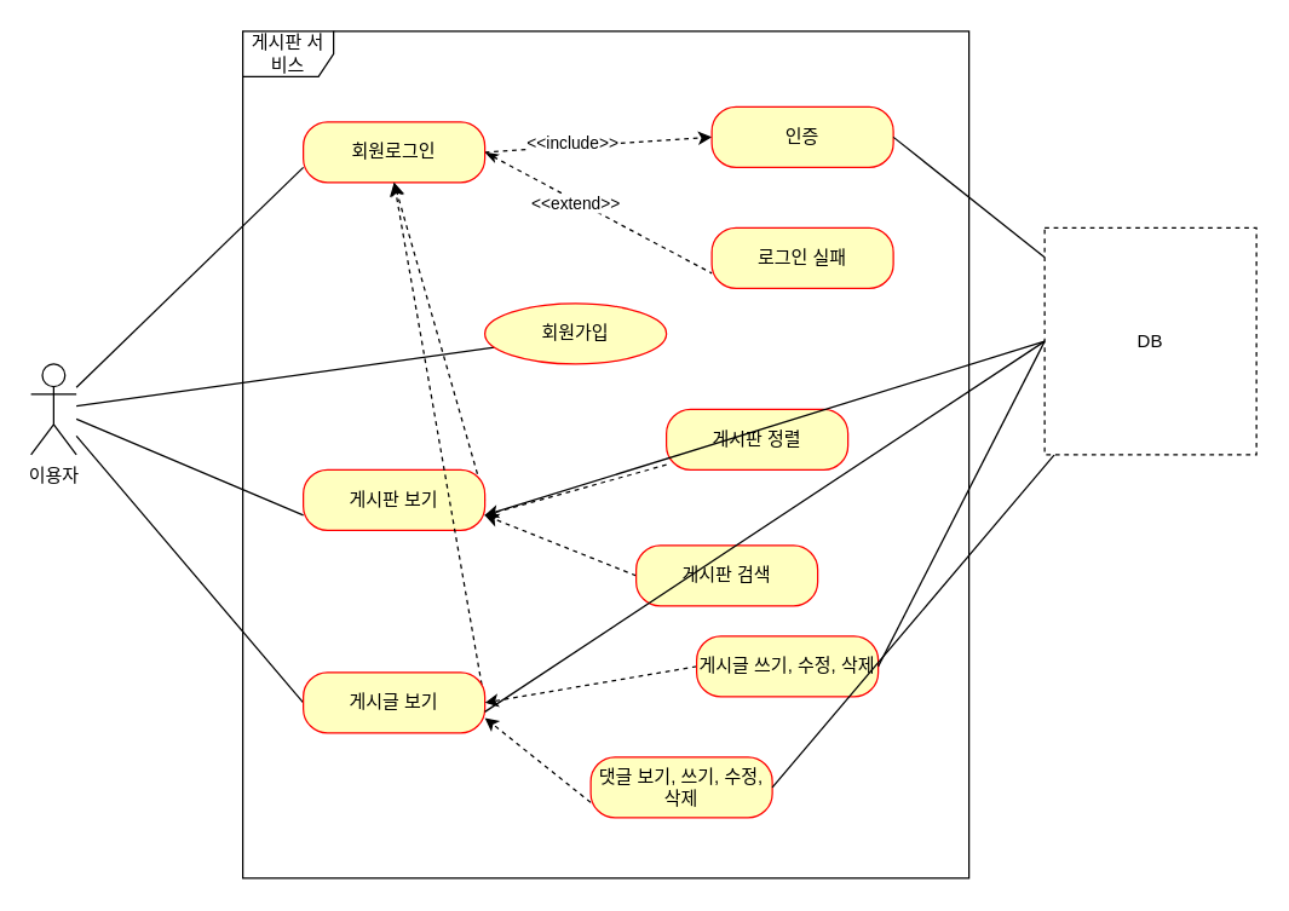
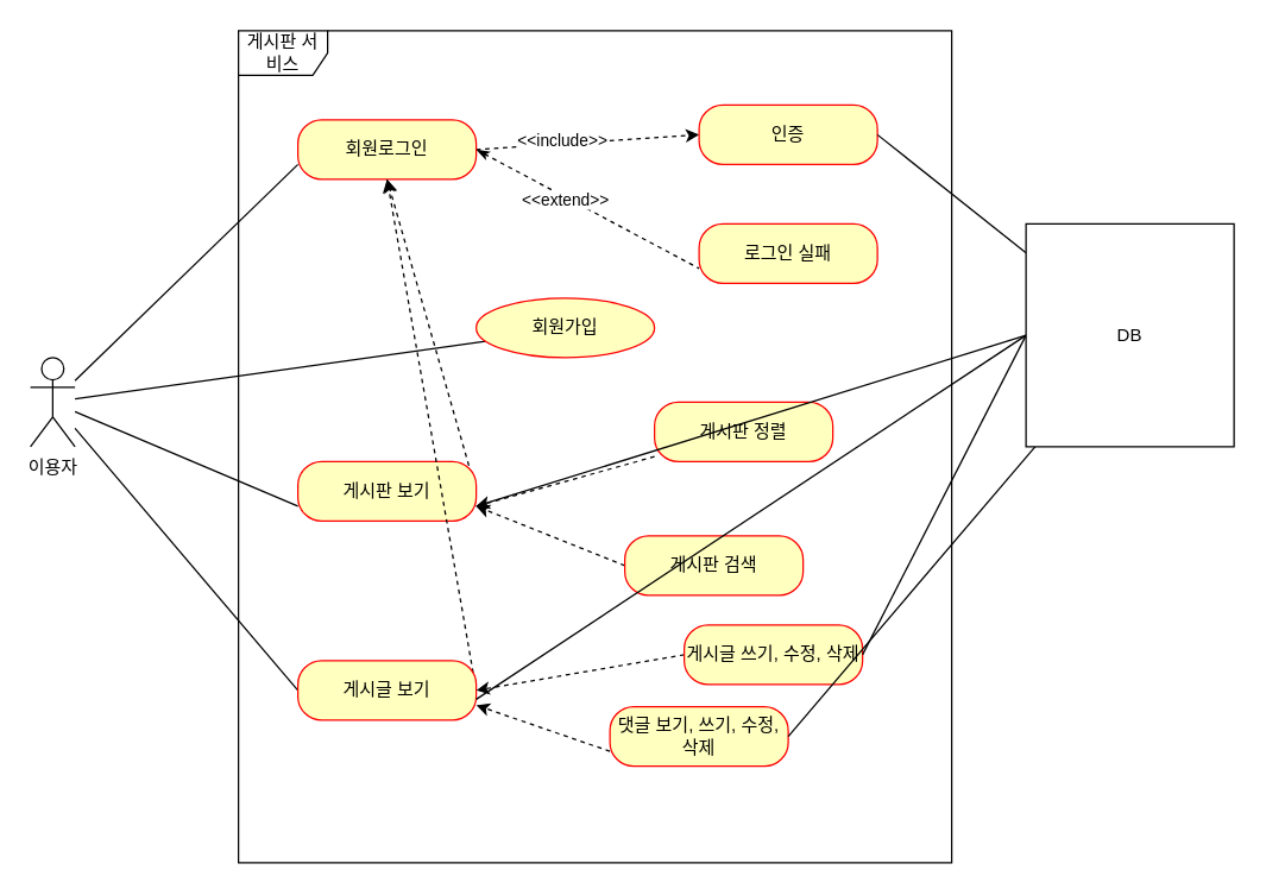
  <mxCell id="0" />
  <mxCell id="1" parent="0" />
  <mxCell id="2" style="rounded=0;orthogonalLoop=1;jettySize=auto;html=1;entryX=0;entryY=0.75;entryDx=0;entryDy=0;endArrow=none;endFill=0;" edge="1" parent="1" source="6" target="13"><mxGeometry relative="1" as="geometry" /></mxCell>
  <mxCell id="3" style="rounded=0;orthogonalLoop=1;jettySize=auto;html=1;entryX=0;entryY=0.75;entryDx=0;entryDy=0;endArrow=none;endFill=0;" edge="1" parent="1" source="6" target="8"><mxGeometry relative="1" as="geometry" /></mxCell>
  <mxCell id="4" style="rounded=0;orthogonalLoop=1;jettySize=auto;html=1;entryX=0;entryY=0.75;entryDx=0;entryDy=0;endArrow=none;endFill=0;" edge="1" parent="1" source="6" target="17"><mxGeometry relative="1" as="geometry" /></mxCell>
  <mxCell id="5" style="rounded=0;orthogonalLoop=1;jettySize=auto;html=1;entryX=0;entryY=0.5;entryDx=0;entryDy=0;endArrow=none;endFill=0;" edge="1" parent="1" source="6" target="19"><mxGeometry relative="1" as="geometry" /></mxCell>
  <mxCell id="6" value="이용자" style="shape=umlActor;verticalLabelPosition=bottom;verticalAlign=top;html=1;" vertex="1" parent="1"><mxGeometry x="20" y="240" width="30" height="60" as="geometry" /></mxCell>
  <mxCell id="7" value="게시판 서비스" style="shape=umlFrame;whiteSpace=wrap;html=1;pointerEvents=0;" vertex="1" parent="1"><mxGeometry x="160" y="20" width="480" height="560" as="geometry" /></mxCell>
  <mxCell id="8" value="회원가입" style="ellipse;whiteSpace=wrap;html=1;arcSize=40;fontColor=#000000;fillColor=#ffffc0;strokeColor=#ff0000;" vertex="1" parent="1"><mxGeometry x="320" y="200" width="120" height="40" as="geometry" /></mxCell>
  <mxCell id="9" style="rounded=0;orthogonalLoop=1;jettySize=auto;html=1;exitX=1;exitY=0.5;exitDx=0;exitDy=0;entryX=0;entryY=0.5;entryDx=0;entryDy=0;dashed=1;" edge="1" parent="1" source="13" target="14"><mxGeometry relative="1" as="geometry" /></mxCell>
  <mxCell id="10" value="&amp;lt;&amp;lt;include&amp;gt;&amp;gt;" style="edgeLabel;html=1;align=center;verticalAlign=middle;resizable=0;points=[];" vertex="1" connectable="0" parent="9"><mxGeometry x="-0.229" y="3" relative="1" as="geometry"><mxPoint as="offset" /></mxGeometry></mxCell>
  <mxCell id="11" style="rounded=0;orthogonalLoop=1;jettySize=auto;html=1;exitX=1;exitY=0.5;exitDx=0;exitDy=0;entryX=0;entryY=0.75;entryDx=0;entryDy=0;endArrow=none;endFill=0;startArrow=classicThin;startFill=1;dashed=1;" edge="1" parent="1" source="13" target="15"><mxGeometry relative="1" as="geometry" /></mxCell>
  <mxCell id="12" value="&amp;lt;&amp;lt;extend&amp;gt;&amp;gt;" style="edgeLabel;html=1;align=center;verticalAlign=middle;resizable=0;points=[];" vertex="1" connectable="0" parent="11"><mxGeometry x="-0.197" y="-2" relative="1" as="geometry"><mxPoint as="offset" /></mxGeometry></mxCell>
  <mxCell id="13" value="회원로그인" style="rounded=1;whiteSpace=wrap;html=1;arcSize=40;fontColor=#000000;fillColor=#ffffc0;strokeColor=#ff0000;" vertex="1" parent="1"><mxGeometry x="200" y="80" width="120" height="40" as="geometry" /></mxCell>
  <mxCell id="14" value="인증" style="rounded=1;whiteSpace=wrap;html=1;arcSize=40;fontColor=#000000;fillColor=#ffffc0;strokeColor=#ff0000;" vertex="1" parent="1"><mxGeometry x="470" y="70" width="120" height="40" as="geometry" /></mxCell>
  <mxCell id="15" value="로그인 실패" style="rounded=1;whiteSpace=wrap;html=1;arcSize=40;fontColor=#000000;fillColor=#ffffc0;strokeColor=#ff0000;" vertex="1" parent="1"><mxGeometry x="470" y="150" width="120" height="40" as="geometry" /></mxCell>
  <mxCell id="16" style="rounded=0;orthogonalLoop=1;jettySize=auto;html=1;exitX=1;exitY=0.5;exitDx=0;exitDy=0;entryX=0.5;entryY=1;entryDx=0;entryDy=0;dashed=1;" edge="1" parent="1" source="17" target="13"><mxGeometry relative="1" as="geometry" /></mxCell>
  <mxCell id="17" value="게시판 보기" style="rounded=1;whiteSpace=wrap;html=1;arcSize=40;fontColor=#000000;fillColor=#ffffc0;strokeColor=#ff0000;" vertex="1" parent="1"><mxGeometry x="200" y="310" width="120" height="40" as="geometry" /></mxCell>
  <mxCell id="18" style="rounded=0;orthogonalLoop=1;jettySize=auto;html=1;exitX=1;exitY=0.5;exitDx=0;exitDy=0;entryX=0.5;entryY=1;entryDx=0;entryDy=0;dashed=1;" edge="1" parent="1" source="19" target="13"><mxGeometry relative="1" as="geometry" /></mxCell>
  <mxCell id="19" value="게시글 보기" style="rounded=1;whiteSpace=wrap;html=1;arcSize=40;fontColor=#000000;fillColor=#ffffc0;strokeColor=#ff0000;" vertex="1" parent="1"><mxGeometry x="200" y="444" width="120" height="40" as="geometry" /></mxCell>
  <mxCell id="20" style="rounded=0;orthogonalLoop=1;jettySize=auto;html=1;entryX=1;entryY=0.75;entryDx=0;entryDy=0;dashed=1;" edge="1" parent="1" source="21" target="17"><mxGeometry relative="1" as="geometry" /></mxCell>
  <mxCell id="21" value="게시판 정렬" style="rounded=1;whiteSpace=wrap;html=1;arcSize=40;fontColor=#000000;fillColor=#ffffc0;strokeColor=#ff0000;" vertex="1" parent="1"><mxGeometry x="440" y="270" width="120" height="40" as="geometry" /></mxCell>
  <mxCell id="22" style="rounded=0;orthogonalLoop=1;jettySize=auto;html=1;exitX=0;exitY=0.5;exitDx=0;exitDy=0;dashed=1;" edge="1" parent="1" source="23"><mxGeometry relative="1" as="geometry"><mxPoint x="320" y="340" as="targetPoint" /></mxGeometry></mxCell>
  <mxCell id="23" value="게시판 검색" style="rounded=1;whiteSpace=wrap;html=1;arcSize=40;fontColor=#000000;fillColor=#ffffc0;strokeColor=#ff0000;" vertex="1" parent="1"><mxGeometry x="420" y="360" width="120" height="40" as="geometry" /></mxCell>
  <mxCell id="24" style="rounded=0;orthogonalLoop=1;jettySize=auto;html=1;exitX=0;exitY=0.5;exitDx=0;exitDy=0;entryX=1;entryY=0.5;entryDx=0;entryDy=0;dashed=1;" edge="1" parent="1" source="25" target="19"><mxGeometry relative="1" as="geometry" /></mxCell>
  <mxCell id="25" value="게시글 쓰기, 수정, 삭제" style="rounded=1;whiteSpace=wrap;html=1;arcSize=40;fontColor=#000000;fillColor=#ffffc0;strokeColor=#ff0000;" vertex="1" parent="1"><mxGeometry x="460" y="420" width="120" height="40" as="geometry" /></mxCell>
  <mxCell id="26" style="rounded=0;orthogonalLoop=1;jettySize=auto;html=1;exitX=0;exitY=0.75;exitDx=0;exitDy=0;entryX=1;entryY=0.75;entryDx=0;entryDy=0;dashed=1;" edge="1" parent="1" source="27" target="19"><mxGeometry relative="1" as="geometry" /></mxCell>
- <mxCell id="27" value="댓글 보기, 쓰기, 수정, 삭제" style="rounded=1;whiteSpace=wrap;html=1;arcSize=40;fontColor=#000000;fillColor=#ffffc0;strokeColor=#ff0000;" vertex="1" parent="1"><mxGeometry x="390" y="500" width="120" height="40" as="geometry" /></mxCell>
+ <mxCell id="27" value="댓글 보기, 쓰기, 수정, 삭제" style="rounded=1;whiteSpace=wrap;html=1;arcSize=40;fontColor=#000000;fillColor=#ffffc0;strokeColor=#ff0000;" vertex="1" parent="1"><mxGeometry x="410" y="475" width="120" height="40" as="geometry" /></mxCell>
  <mxCell id="28" style="rounded=0;orthogonalLoop=1;jettySize=auto;html=1;entryX=1;entryY=0.5;entryDx=0;entryDy=0;endArrow=none;endFill=0;" edge="1" parent="1" source="33" target="14"><mxGeometry relative="1" as="geometry" /></mxCell>
  <mxCell id="29" style="rounded=0;orthogonalLoop=1;jettySize=auto;html=1;exitX=0;exitY=0.5;exitDx=0;exitDy=0;endArrow=none;endFill=0;" edge="1" parent="1" source="33"><mxGeometry relative="1" as="geometry"><mxPoint x="320" y="340" as="targetPoint" /></mxGeometry></mxCell>
  <mxCell id="30" style="rounded=0;orthogonalLoop=1;jettySize=auto;html=1;exitX=0;exitY=0.5;exitDx=0;exitDy=0;endArrow=none;endFill=0;" edge="1" parent="1" source="33"><mxGeometry relative="1" as="geometry"><mxPoint x="320" y="470" as="targetPoint" /></mxGeometry></mxCell>
  <mxCell id="31" style="rounded=0;orthogonalLoop=1;jettySize=auto;html=1;exitX=0;exitY=0.5;exitDx=0;exitDy=0;entryX=1;entryY=0.5;entryDx=0;entryDy=0;endArrow=none;endFill=0;" edge="1" parent="1" source="33" target="25"><mxGeometry relative="1" as="geometry" /></mxCell>
  <mxCell id="32" style="rounded=0;orthogonalLoop=1;jettySize=auto;html=1;entryX=1;entryY=0.5;entryDx=0;entryDy=0;endArrow=none;endFill=0;" edge="1" parent="1" source="33" target="27"><mxGeometry relative="1" as="geometry" /></mxCell>
- <mxCell id="33" value="DB" style="html=1;dropTarget=0;whiteSpace=wrap;dashed=1;" vertex="1" parent="1"><mxGeometry x="690" y="150" width="140" height="150" as="geometry" /></mxCell>
+ <mxCell id="33" value="DB" style="html=1;dropTarget=0;whiteSpace=wrap;" vertex="1" parent="1"><mxGeometry x="690" y="150" width="140" height="150" as="geometry" /></mxCell>
